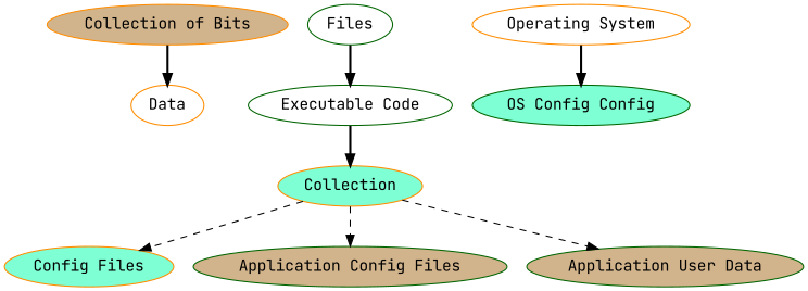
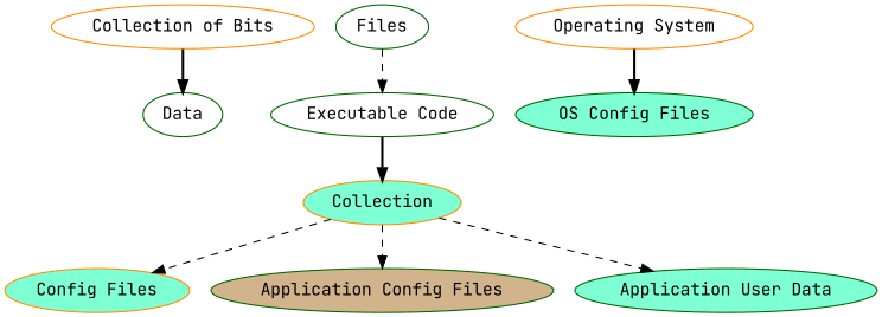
  digraph {
    fontname="JetBrains Mono"
    node [color=darkorange fillcolor=white fontname="JetBrains Mono" style=filled]
    edge [fontname="JetBrains Mono" style=bold]
-   "Collection of Bits" [fillcolor=tan]
-   Data
+   "Collection of Bits"
+   Data [color=darkgreen]
    Files [color=darkgreen]
    "Executable Code" [color=darkgreen]
    n5 [fillcolor=aquamarine label=Collection]
    "Config Files" [fillcolor=aquamarine]
    "Application Config Files" [color=darkgreen fillcolor=tan]
-   "Application User Data" [color=darkgreen fillcolor=tan]
-   "OS Config Files" [color=darkgreen fillcolor=aquamarine label="OS Config Config"]
+   "Application User Data" [color=darkgreen fillcolor=aquamarine]
+   "OS Config Files" [color=darkgreen fillcolor=aquamarine]
    "Operating System"
    "Collection of Bits" -> Data
-   Files -> "Executable Code"
+   Files -> "Executable Code" [style=dashed]
    "Executable Code" -> n5
    n5 -> "Config Files" [style=dashed]
    n5 -> "Application Config Files" [style=dashed]
    n5 -> "Application User Data" [style=dashed]
    "Operating System" -> "OS Config Files"
  }
